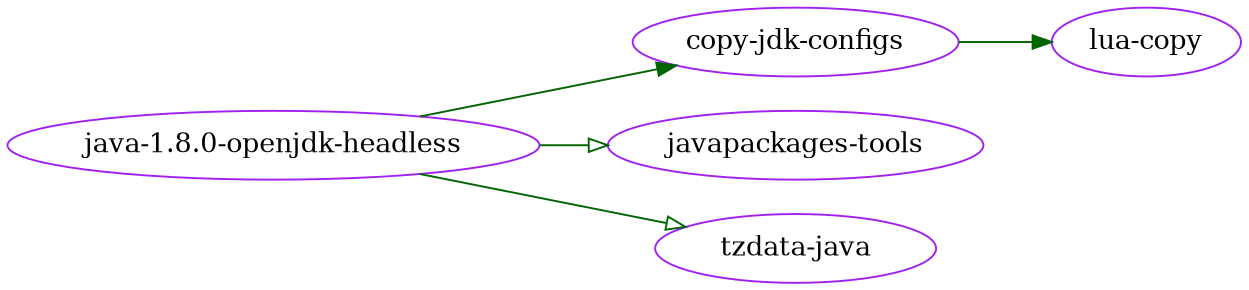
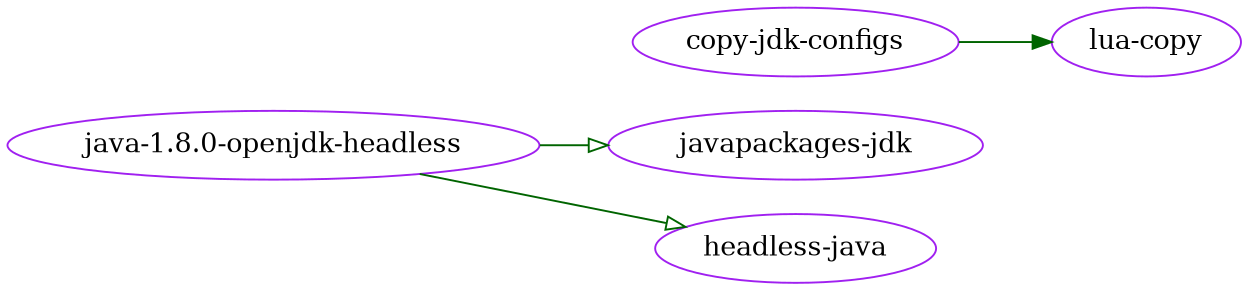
  strict digraph {
    fontname="DejaVu Serif"
    rankdir=LR
    node [color=purple fontname="DejaVu Serif"]
    edge [arrowhead=normal color=darkgreen fontname="DejaVu Serif"]
    n1 [label="lua-copy"]
    "copy-jdk-configs"
    "java-1.8.0-openjdk-headless"
-   "javapackages-tools"
-   "tzdata-java"
+   "javapackages-tools" [label="javapackages-jdk"]
+   "tzdata-java" [label="headless-java"]
    "copy-jdk-configs" -> n1
-   "java-1.8.0-openjdk-headless" -> "copy-jdk-configs"
    "java-1.8.0-openjdk-headless" -> "javapackages-tools" [arrowhead=onormal]
    "java-1.8.0-openjdk-headless" -> "tzdata-java" [arrowhead=onormal]
  }
